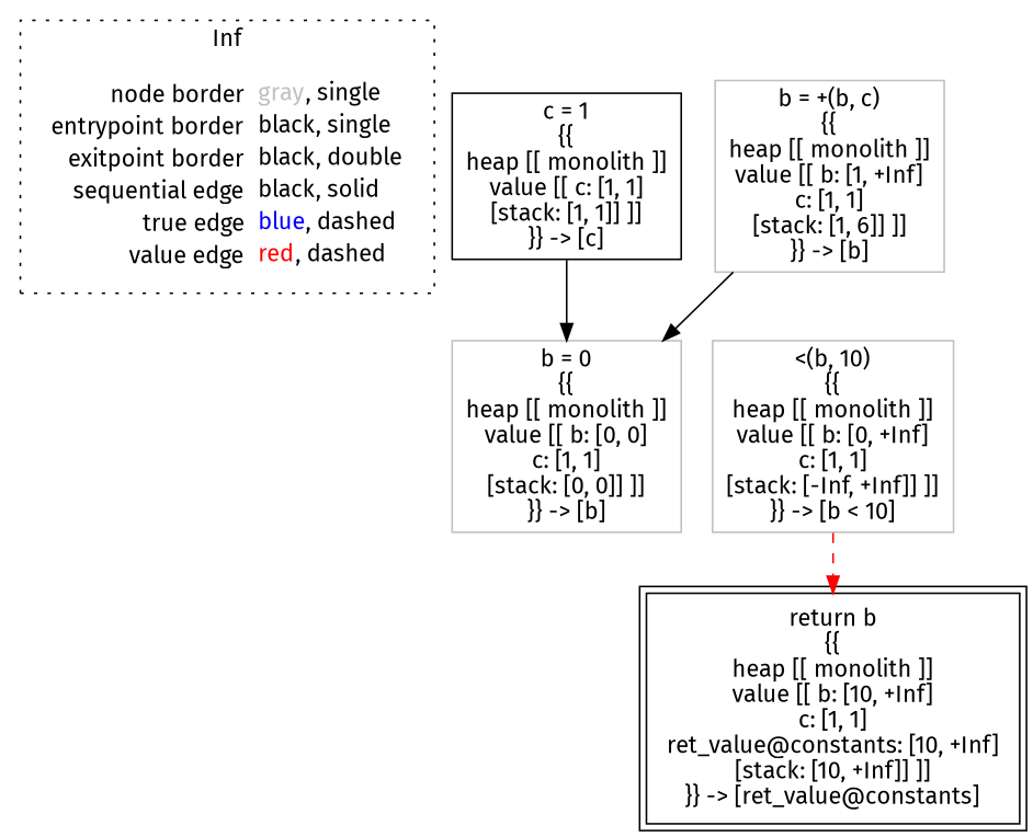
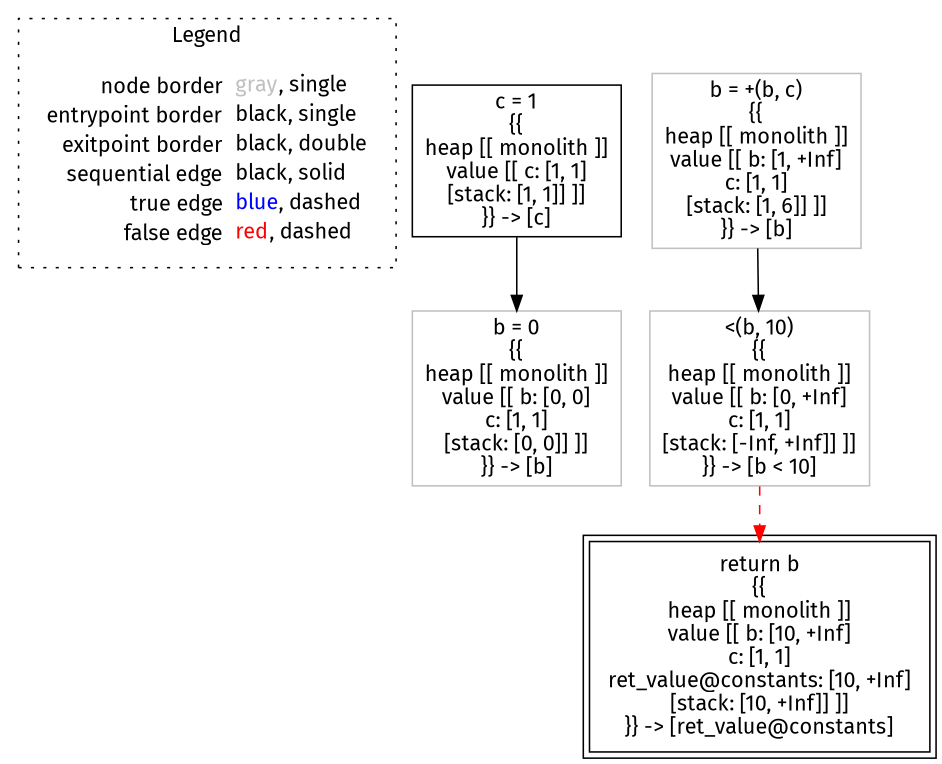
  digraph {
    fontname="Fira Sans"
    node [fontname="Fira Sans" shape=rect color=gray]
    edge [color=black fontname="Fira Sans"]
-   n1 [label=<<table border="0" cellpadding="2" cellspacing="0" cellborder="0"><tr><td align="right">node border&nbsp;</td><td align="left"><font color="gray">gray</font>, single</td></tr><tr><td align="right">entrypoint border&nbsp;</td><td align="left"><font color="black">black</font>, single</td></tr><tr><td align="right">exitpoint border&nbsp;</td><td align="left"><font color="black">black</font>, double</td></tr><tr><td align="right">sequential edge&nbsp;</td><td align="left"><font color="black">black</font>, solid</td></tr><tr><td align="right">true edge&nbsp;</td><td align="left"><font color="blue">blue</font>, dashed</td></tr><tr><td align="right">value edge&nbsp;</td><td align="left"><font color="red">red</font>, dashed</td></tr></table>> shape=plaintext color=""]
+   n1 [label=<<table border="0" cellpadding="2" cellspacing="0" cellborder="0"><tr><td align="right">node border&nbsp;</td><td align="left"><font color="gray">gray</font>, single</td></tr><tr><td align="right">entrypoint border&nbsp;</td><td align="left"><font color="black">black</font>, single</td></tr><tr><td align="right">exitpoint border&nbsp;</td><td align="left"><font color="black">black</font>, double</td></tr><tr><td align="right">sequential edge&nbsp;</td><td align="left"><font color="black">black</font>, solid</td></tr><tr><td align="right">true edge&nbsp;</td><td align="left"><font color="blue">blue</font>, dashed</td></tr><tr><td align="right">false edge&nbsp;</td><td align="left"><font color="red">red</font>, dashed</td></tr></table>> shape=plaintext color=""]
    n2 [color=black label=<c = 1<BR/>{{<BR/>heap [[ monolith ]]<BR/>value [[ c: [1, 1]<BR/>[stack: [1, 1]] ]]<BR/>}} -&gt; [c]>]
    n3 [label=<b = 0<BR/>{{<BR/>heap [[ monolith ]]<BR/>value [[ b: [0, 0]<BR/>c: [1, 1]<BR/>[stack: [0, 0]] ]]<BR/>}} -&gt; [b]>]
    n4 [label=<&lt;(b, 10)<BR/>{{<BR/>heap [[ monolith ]]<BR/>value [[ b: [0, +Inf]<BR/>c: [1, 1]<BR/>[stack: [-Inf, +Inf]] ]]<BR/>}} -&gt; [b &lt; 10]>]
    n5 [color=black label=<return b<BR/>{{<BR/>heap [[ monolith ]]<BR/>value [[ b: [10, +Inf]<BR/>c: [1, 1]<BR/>ret_value@constants: [10, +Inf]<BR/>[stack: [10, +Inf]] ]]<BR/>}} -&gt; [ret_value@constants]> peripheries=2]
    n6 [label=<b = +(b, c)<BR/>{{<BR/>heap [[ monolith ]]<BR/>value [[ b: [1, +Inf]<BR/>c: [1, 1]<BR/>[stack: [1, 6]] ]]<BR/>}} -&gt; [b]>]
    subgraph cluster_1 {
-     label=Inf
+     label=Legend
      style=dotted
      n1
    }
    n2 -> n3
    n4 -> n5 [color=red style=dashed]
-   n6 -> n3
+   n6 -> n4
  }
